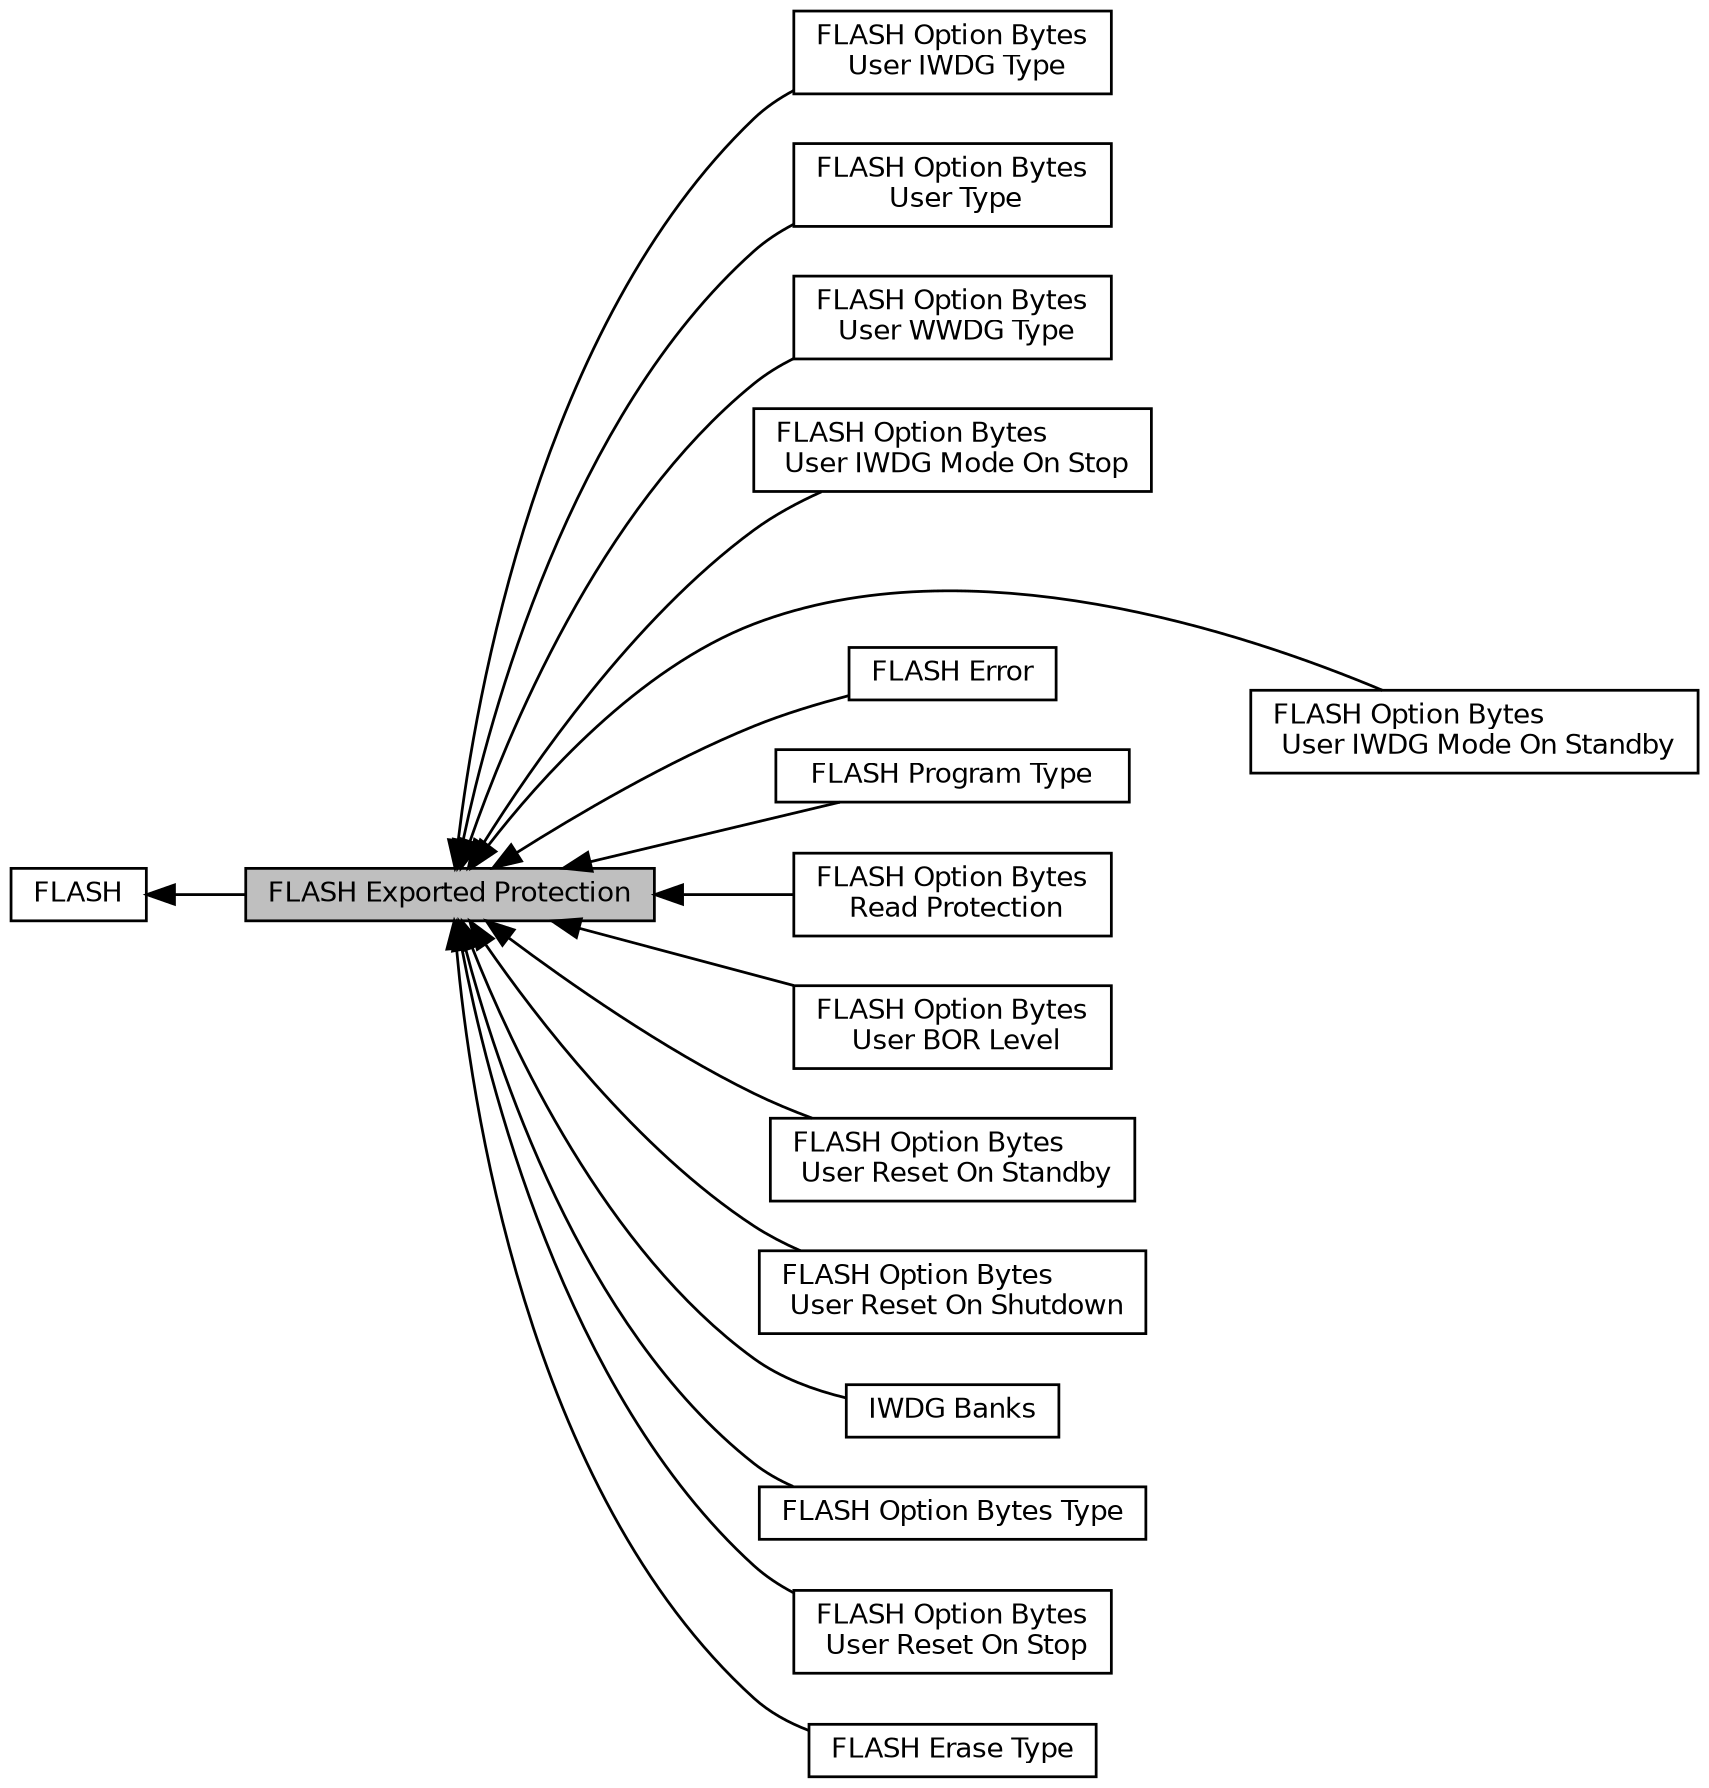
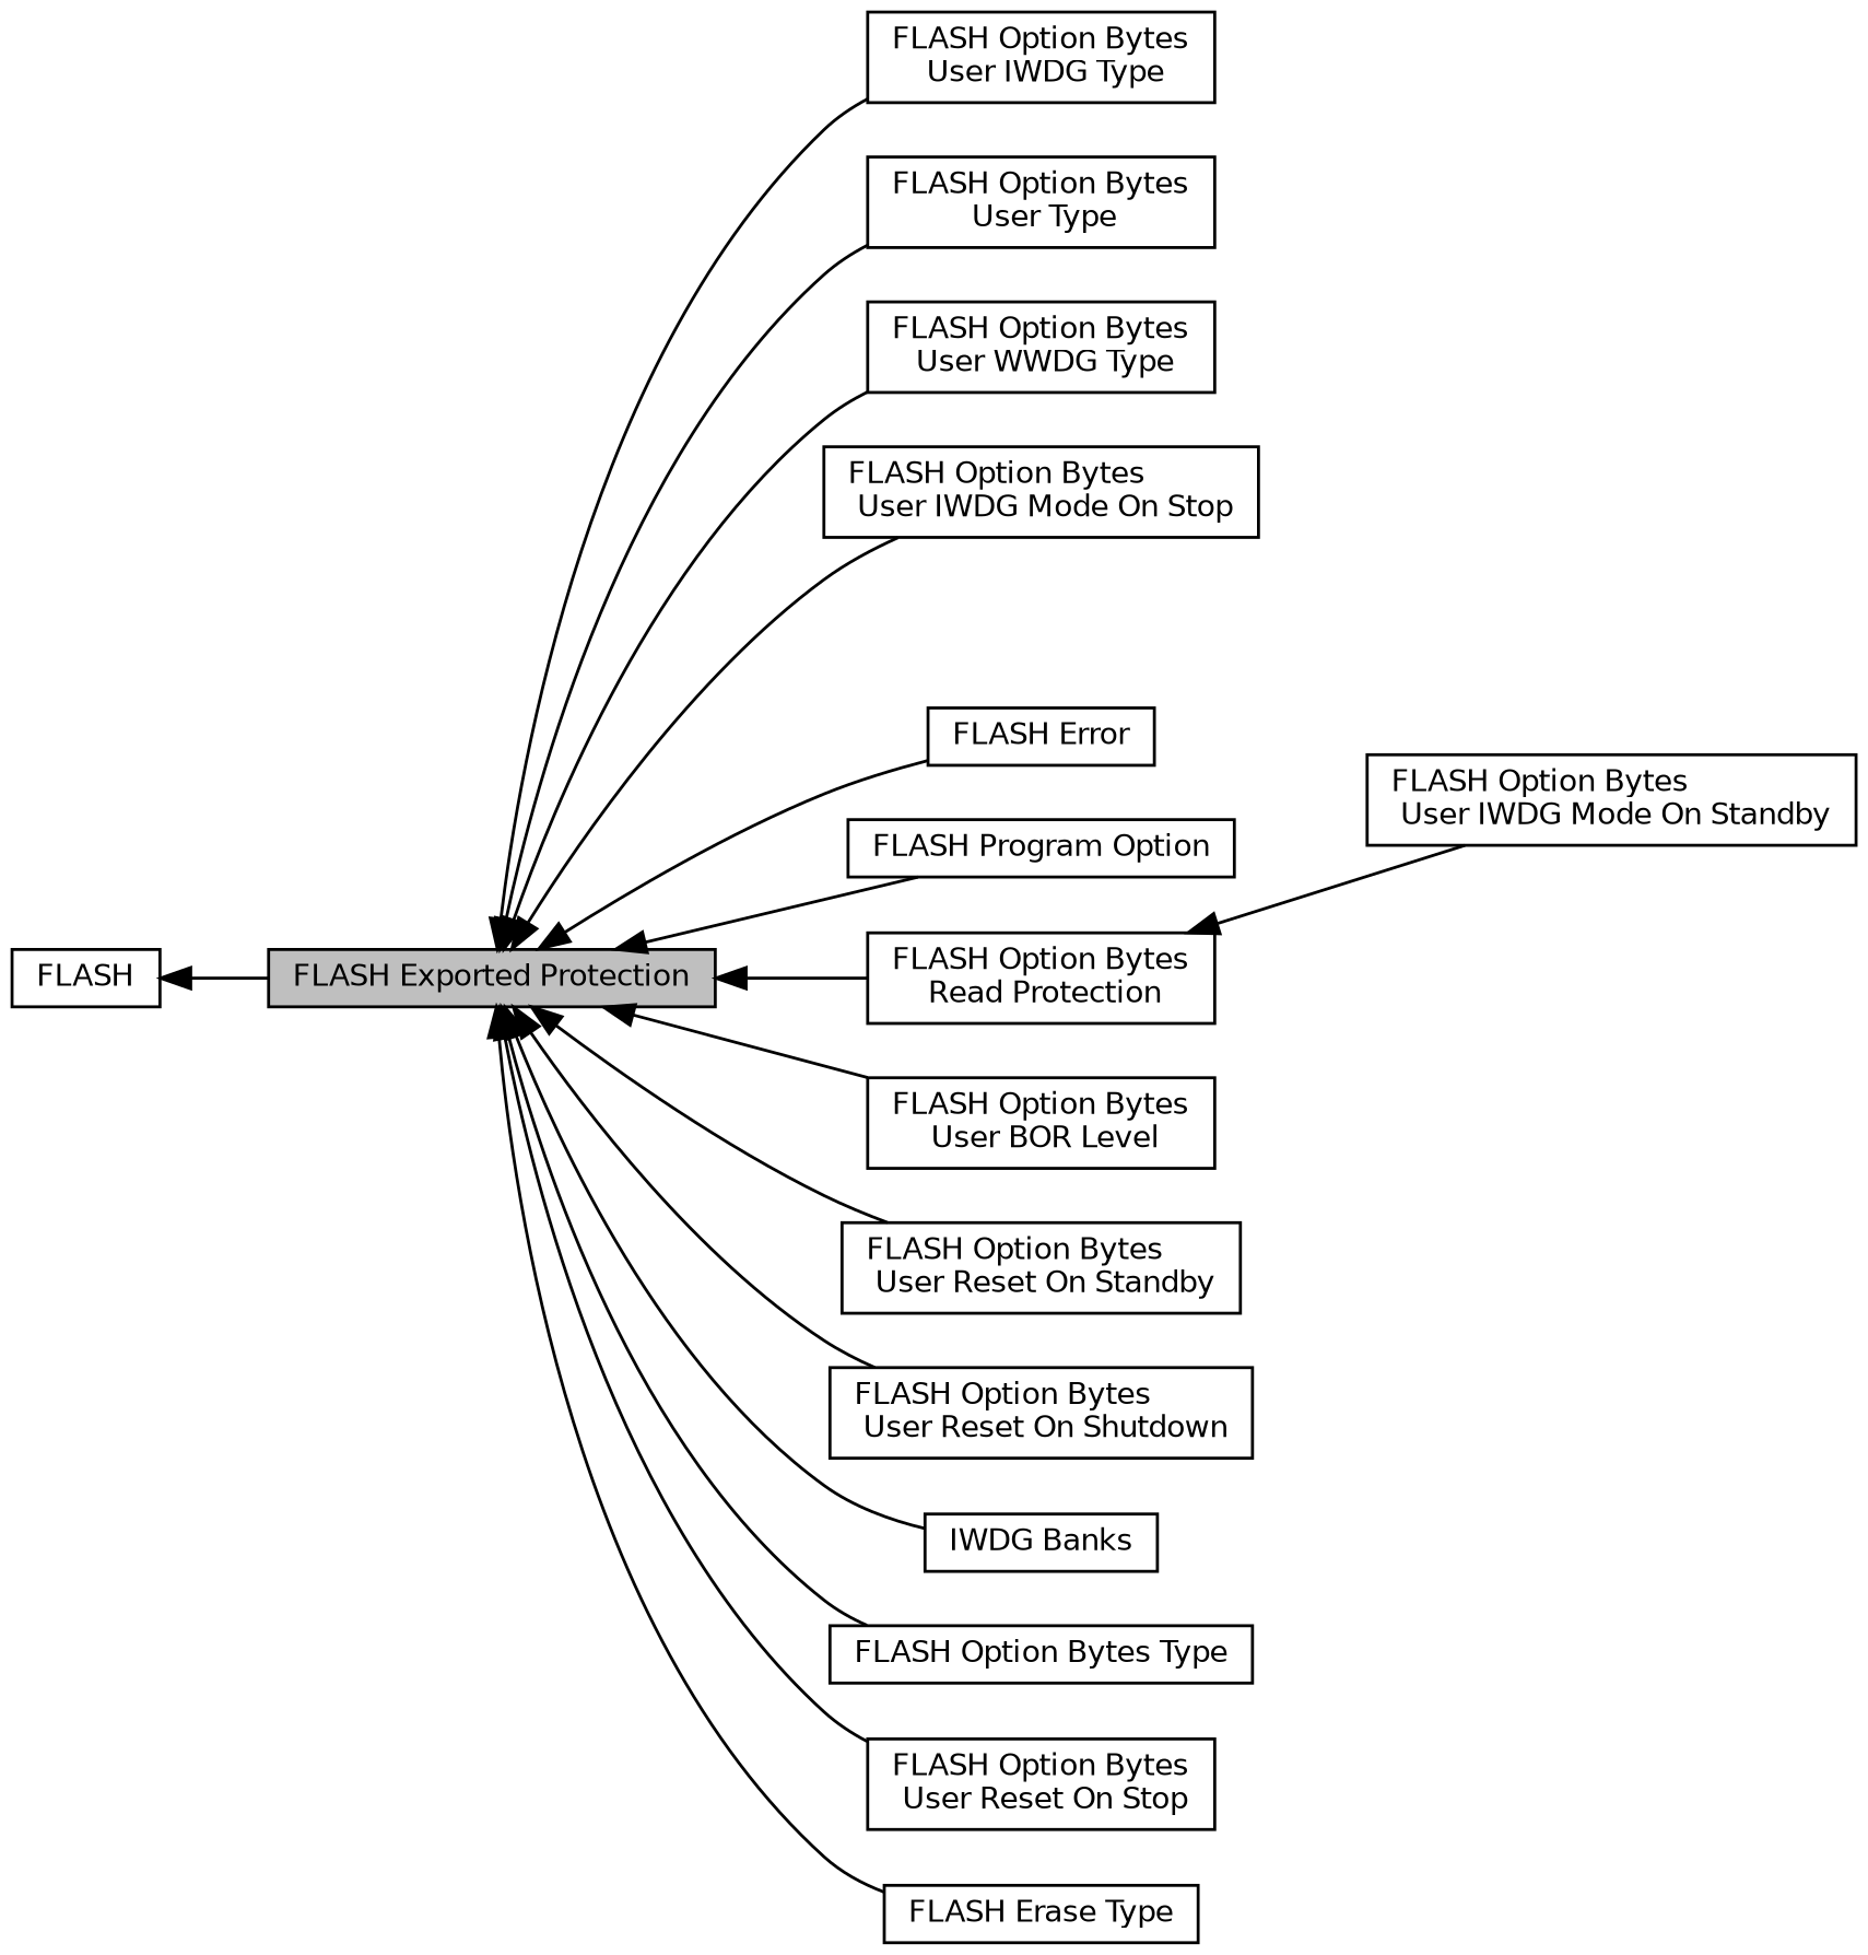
  digraph {
    rankdir=LR
    node [color=black fillcolor=white fontname=Helvetica fontsize=10 shape=box style=filled]
    edge [dir=back fontname=Helvetica fontsize=10 labelfontname=Helvetica labelfontsize=10 shape=plaintext style=solid]
    n1 [height=0.2 label="FLASH Option Bytes\l User IWDG Type" width=0.4]
    n2 [height=0.2 label="FLASH Option Bytes\l User Type" width=0.4]
    n3 [height=0.2 label="FLASH Option Bytes\l User WWDG Type" width=0.4]
    n4 [height=0.2 label="FLASH Option Bytes\l User IWDG Mode On Stop" width=0.4]
    n5 [height=0.2 label="FLASH Option Bytes\l User IWDG Mode On Standby" width=0.4]
    n6 [height=0.2 label="FLASH Error" width=0.4]
-   n7 [height=0.2 label="FLASH Program Type" width=0.4]
+   n7 [height=0.2 label="FLASH Program Option" width=0.4]
    n8 [height=0.2 label="FLASH Option Bytes\l Read Protection" width=0.4]
    n9 [height=0.2 label="FLASH Option Bytes\l User BOR Level" width=0.4]
    n10 [height=0.2 label="FLASH Option Bytes\l User Reset On Standby" width=0.4]
    n11 [height=0.2 label="FLASH Option Bytes\l User Reset On Shutdown" width=0.4]
    n12 [height=0.2 label="IWDG Banks" width=0.4]
    n13 [fillcolor=grey75 fontcolor=black height=0.2 label="FLASH Exported Protection" width=0.4]
    n14 [height=0.2 label="FLASH Option Bytes Type" width=0.4]
    n15 [height=0.2 label="FLASH Option Bytes\l User Reset On Stop" width=0.4]
    n16 [height=0.2 label="FLASH Erase Type" width=0.4]
    n17 [height=0.2 label=FLASH width=0.4]
    n13 -> n1
    n13 -> n2
    n13 -> n3
    n13 -> n4
-   n13 -> n5
+   n8 -> n5
    n13 -> n6
    n13 -> n7
    n13 -> n8
    n13 -> n9
    n13 -> n10
    n13 -> n11
    n13 -> n12
    n13 -> n14
    n13 -> n15
    n13 -> n16
    n17 -> n13
  }
